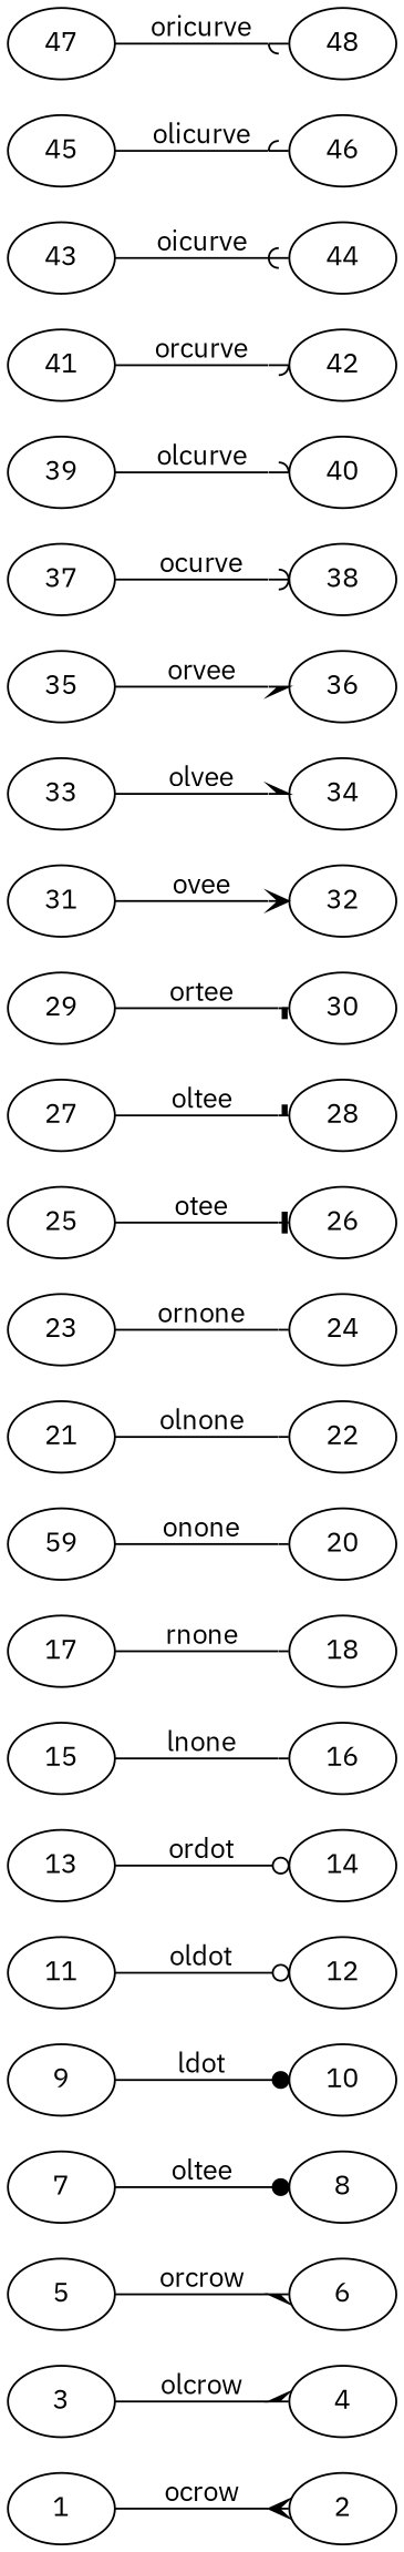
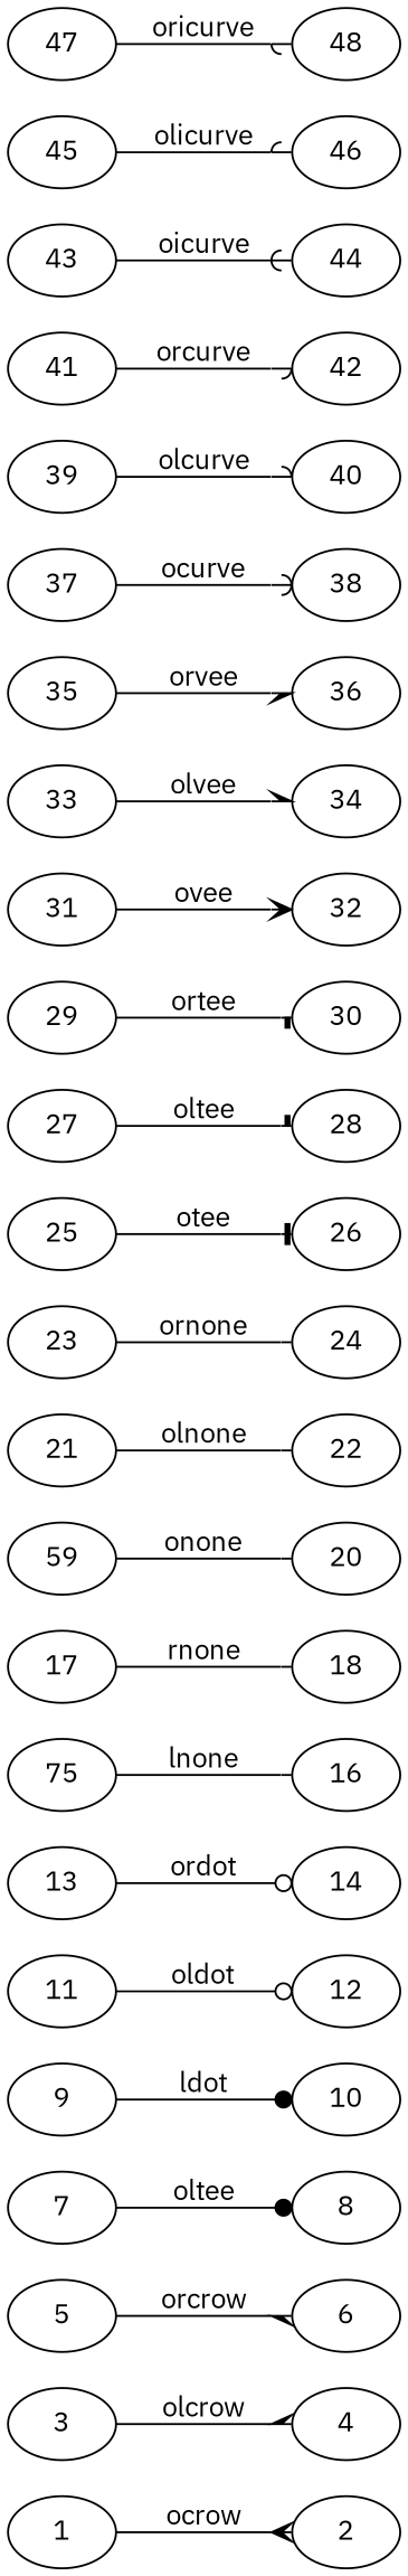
  digraph {
    fontname="IBM Plex Sans"
    rankdir=LR
    node [fontname="IBM Plex Sans"]
    edge [fontname="IBM Plex Sans"]
    1
    2
    3
    4
    5
    6
    7
    8
    9
    10
    11
    12
    13
    14
-   15
+   15 [label=75]
    16
    17
    18
    n19 [label=59]
    20
    21
    22
    23
    24
    25
    26
    27
    28
    29
    30
    31
    32
    33
    34
    35
    36
    37
    38
    39
    40
    41
    42
    43
    44
    45
    46
    47
    48
    1 -> 2 [arrowhead=ocrow label=ocrow]
    3 -> 4 [arrowhead=olcrow label=olcrow]
    5 -> 6 [arrowhead=orcrow label=orcrow]
    7 -> 8 [arrowhead=rdot label=oltee]
    9 -> 10 [arrowhead=ldot label=ldot]
    11 -> 12 [arrowhead=oldot label=oldot]
    13 -> 14 [arrowhead=ordot label=ordot]
    15 -> 16 [arrowhead=lnone label=lnone]
    17 -> 18 [arrowhead=rnone label=rnone]
    n19 -> 20 [arrowhead=onone label=onone]
    21 -> 22 [arrowhead=olnone label=olnone]
    23 -> 24 [arrowhead=ornone label=ornone]
    25 -> 26 [arrowhead=otee label=otee]
    27 -> 28 [arrowhead=oltee label=oltee]
    29 -> 30 [arrowhead=ortee label=ortee]
    31 -> 32 [arrowhead=ovee label=ovee]
    33 -> 34 [arrowhead=olvee label=olvee]
    35 -> 36 [arrowhead=orvee label=orvee]
    37 -> 38 [arrowhead=ocurve label=ocurve]
    39 -> 40 [arrowhead=olcurve label=olcurve]
    41 -> 42 [arrowhead=orcurve label=orcurve]
    43 -> 44 [arrowhead=oicurve label=oicurve]
    45 -> 46 [arrowhead=olicurve label=olicurve]
    47 -> 48 [arrowhead=oricurve label=oricurve]
  }
